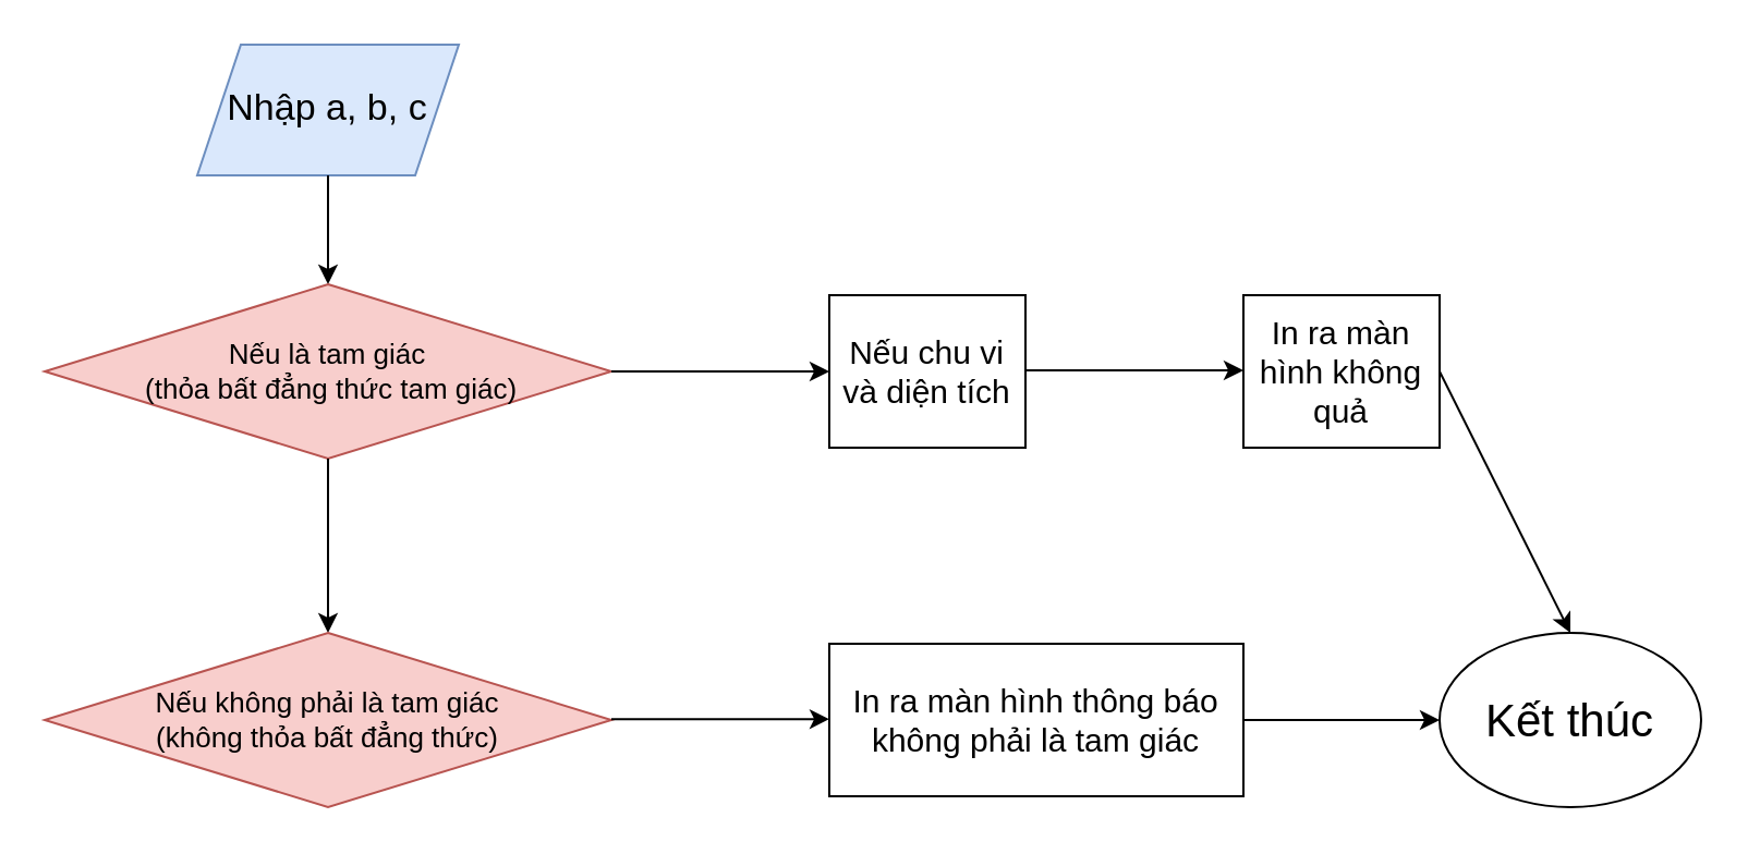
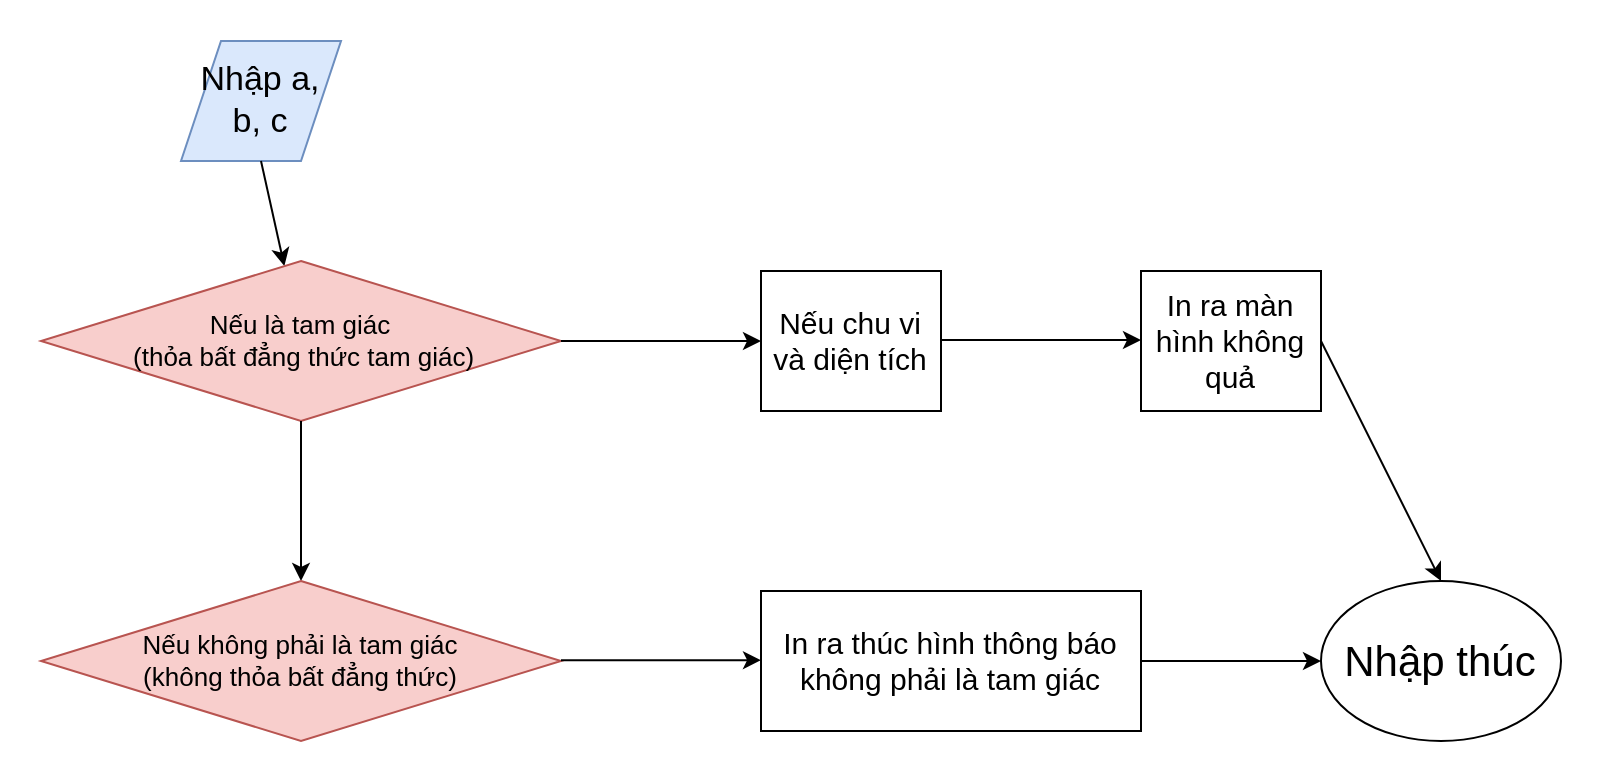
  <mxCell id="0" />
  <mxCell id="1" parent="0" />
- <mxCell id="2" value="Nhập a, b, c" style="shape=parallelogram;perimeter=parallelogramPerimeter;whiteSpace=wrap;html=1;fixedSize=1;fillColor=#dae8fc;strokeColor=#6c8ebf;fontSize=17;" vertex="1" parent="1"><mxGeometry x="90" y="20" width="120" height="60" as="geometry" /></mxCell>
+ <mxCell id="2" value="Nhập a, b, c" style="shape=parallelogram;perimeter=parallelogramPerimeter;whiteSpace=wrap;html=1;fixedSize=1;fillColor=#dae8fc;strokeColor=#6c8ebf;fontSize=17;" vertex="1" parent="1"><mxGeometry x="90" y="20" width="80" height="60" as="geometry" /></mxCell>
  <mxCell id="3" value="" style="endArrow=classic;html=1;rounded=0;exitX=0.5;exitY=1;exitDx=0;exitDy=0;" edge="1" parent="1" source="2" target="4"><mxGeometry width="50" height="50" relative="1" as="geometry"><mxPoint x="370" y="310" as="sourcePoint" /><mxPoint x="420" y="260" as="targetPoint" /></mxGeometry></mxCell>
  <mxCell id="4" value="Nếu là tam giác&lt;br style=&quot;font-size: 13px;&quot;&gt;&amp;nbsp;(thỏa bất đẳng thức tam giác)" style="rhombus;whiteSpace=wrap;html=1;fillColor=#f8cecc;strokeColor=#b85450;fontSize=13;" vertex="1" parent="1"><mxGeometry x="20" y="130" width="260" height="80" as="geometry" /></mxCell>
  <mxCell id="5" value="" style="endArrow=classic;html=1;rounded=0;exitX=1;exitY=0.5;exitDx=0;exitDy=0;" edge="1" parent="1" source="4"><mxGeometry width="50" height="50" relative="1" as="geometry"><mxPoint x="370" y="310" as="sourcePoint" /><mxPoint x="380" y="170" as="targetPoint" /></mxGeometry></mxCell>
  <mxCell id="6" value="Nếu chu vi và diện tích" style="rounded=0;whiteSpace=wrap;html=1;fontSize=15;" vertex="1" parent="1"><mxGeometry x="380" y="135" width="90" height="70" as="geometry" /></mxCell>
  <mxCell id="7" value="" style="endArrow=classic;html=1;rounded=0;exitX=1;exitY=0.5;exitDx=0;exitDy=0;fontSize=15;" edge="1" parent="1"><mxGeometry width="50" height="50" relative="1" as="geometry"><mxPoint x="470" y="169.5" as="sourcePoint" /><mxPoint x="570" y="169.5" as="targetPoint" /></mxGeometry></mxCell>
  <mxCell id="8" value="In ra màn hình không quả" style="rounded=0;whiteSpace=wrap;html=1;fontSize=15;" vertex="1" parent="1"><mxGeometry x="570" y="135" width="90" height="70" as="geometry" /></mxCell>
  <mxCell id="9" value="" style="endArrow=classic;html=1;rounded=0;" edge="1" parent="1"><mxGeometry width="50" height="50" relative="1" as="geometry"><mxPoint x="150" y="210" as="sourcePoint" /><mxPoint x="150" y="290" as="targetPoint" /></mxGeometry></mxCell>
  <mxCell id="10" value="Nếu không phải là tam giác&lt;br&gt;(không thỏa bất đẳng thức)" style="rhombus;whiteSpace=wrap;html=1;fillColor=#f8cecc;strokeColor=#b85450;fontSize=13;" vertex="1" parent="1"><mxGeometry x="20" y="290" width="260" height="80" as="geometry" /></mxCell>
  <mxCell id="11" value="" style="endArrow=classic;html=1;rounded=0;exitX=1;exitY=0.5;exitDx=0;exitDy=0;fontSize=15;" edge="1" parent="1"><mxGeometry width="50" height="50" relative="1" as="geometry"><mxPoint x="280" y="329.58" as="sourcePoint" /><mxPoint x="380" y="329.58" as="targetPoint" /></mxGeometry></mxCell>
- <mxCell id="12" value="In ra màn hình thông báo không phải là tam giác" style="rounded=0;whiteSpace=wrap;html=1;fontSize=15;" vertex="1" parent="1"><mxGeometry x="380" y="295" width="190" height="70" as="geometry" /></mxCell>
- <mxCell id="13" value="Kết thúc" style="ellipse;whiteSpace=wrap;html=1;fontSize=21;" vertex="1" parent="1"><mxGeometry x="660" y="290" width="120" height="80" as="geometry" /></mxCell>
+ <mxCell id="12" value="In ra thúc hình thông báo không phải là tam giác" style="rounded=0;whiteSpace=wrap;html=1;fontSize=15;" vertex="1" parent="1"><mxGeometry x="380" y="295" width="190" height="70" as="geometry" /></mxCell>
+ <mxCell id="13" value="Nhập thúc" style="ellipse;whiteSpace=wrap;html=1;fontSize=21;" vertex="1" parent="1"><mxGeometry x="660" y="290" width="120" height="80" as="geometry" /></mxCell>
  <mxCell id="14" value="" style="endArrow=classic;html=1;rounded=0;exitX=1;exitY=0.5;exitDx=0;exitDy=0;entryX=0.5;entryY=0;entryDx=0;entryDy=0;" edge="1" parent="1" source="8" target="13"><mxGeometry width="50" height="50" relative="1" as="geometry"><mxPoint x="330" y="310" as="sourcePoint" /><mxPoint x="380" y="260" as="targetPoint" /></mxGeometry></mxCell>
  <mxCell id="15" value="" style="endArrow=classic;html=1;rounded=0;exitX=1;exitY=0.5;exitDx=0;exitDy=0;" edge="1" parent="1" source="12"><mxGeometry width="50" height="50" relative="1" as="geometry"><mxPoint x="670" y="180" as="sourcePoint" /><mxPoint x="660" y="330" as="targetPoint" /></mxGeometry></mxCell>
